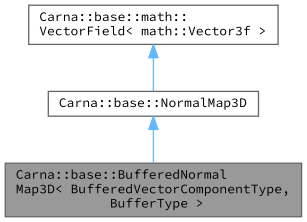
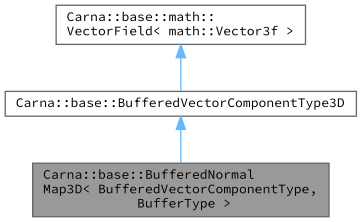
  digraph {
    fontname="Source Code Pro"
    node [color=gray40 fillcolor=white fontname="Source Code Pro" fontsize=10 shape=box style=filled]
    edge [color=steelblue1 dir=back fontname="Source Code Pro" fontsize=10 labelfontname=Helvetica labelfontsize=10 style=solid]
    n1 [fillcolor=grey60 fontcolor=black height=0.2 label="Carna::base::BufferedNormal\lMap3D\< BufferedVectorComponentType,\l BufferType \>" width=0.4]
-   n2 [height=0.2 label="Carna::base::NormalMap3D" width=0.4]
+   n2 [height=0.2 label="Carna::base::BufferedVectorComponentType3D" width=0.4]
    n3 [height=0.2 label="Carna::base::math::\lVectorField\< math::Vector3f \>" width=0.4]
    n2 -> n1
    n3 -> n2
  }
